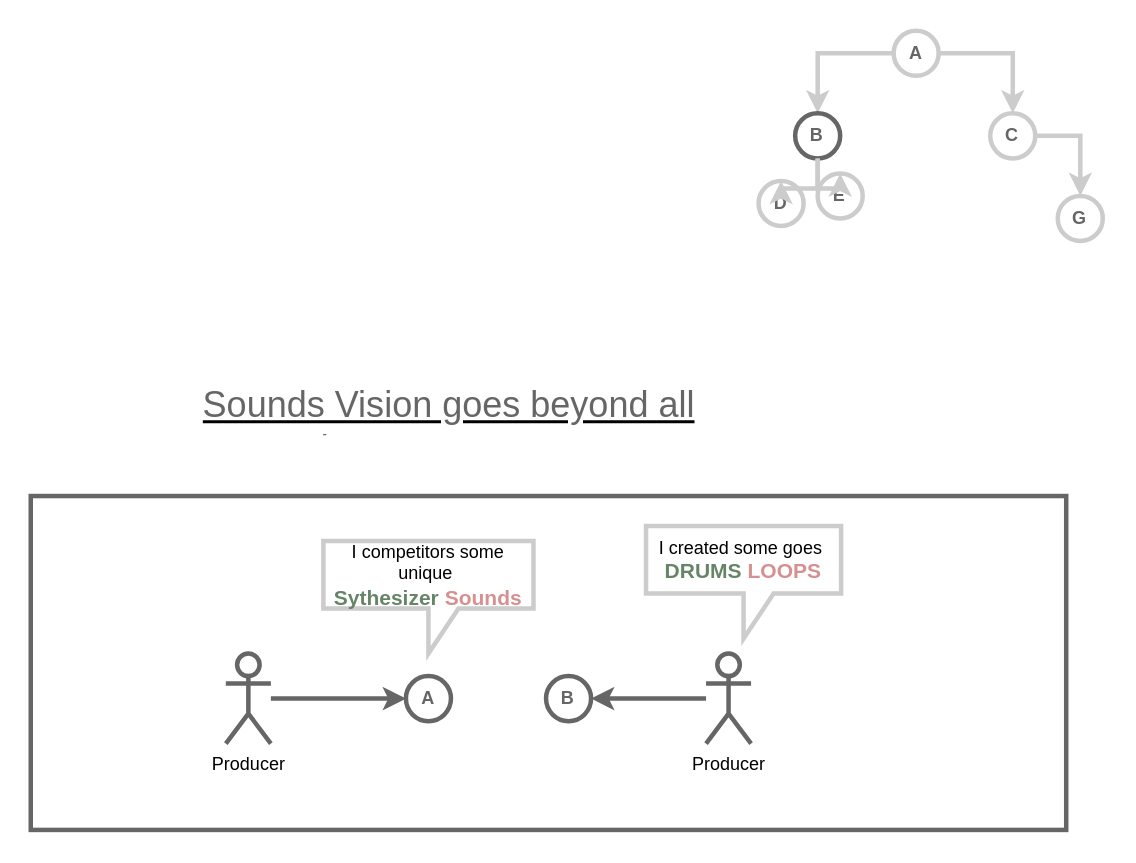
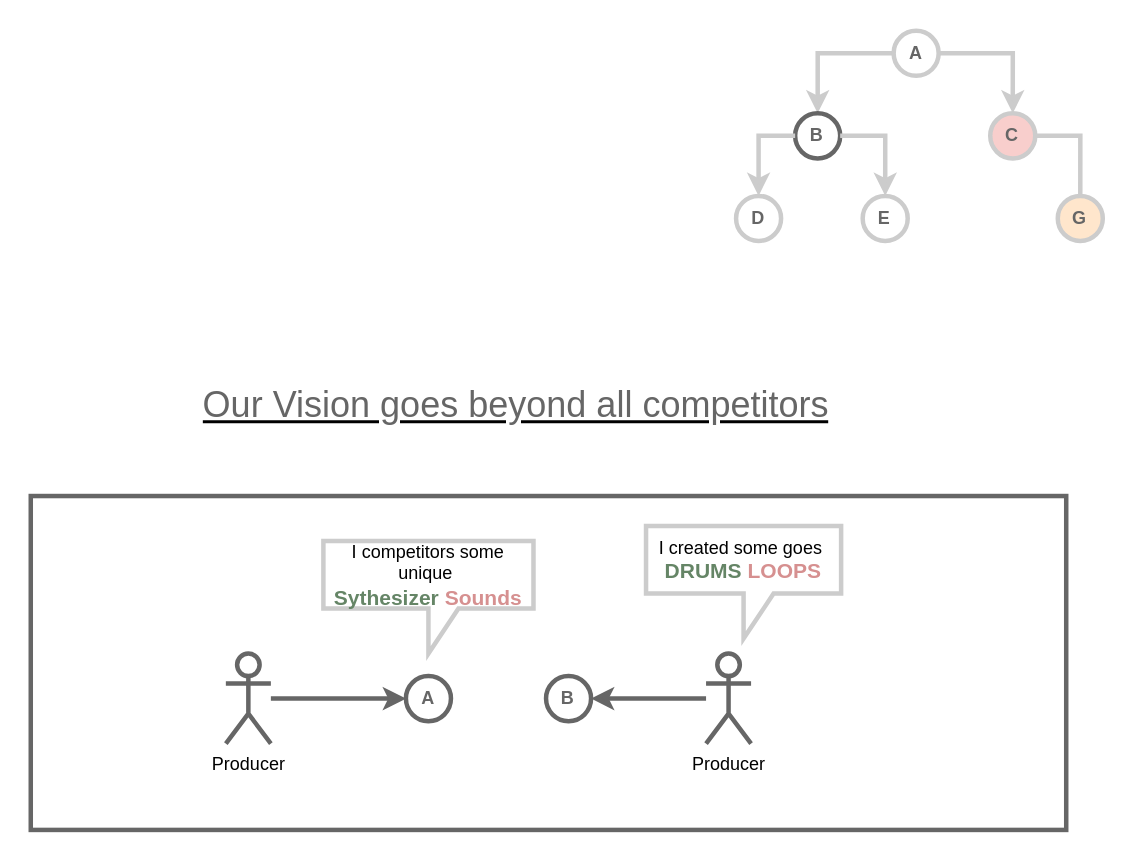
  <mxCell id="0" />
  <mxCell id="1" parent="0" />
  <mxCell id="2" value="" style="rounded=0;whiteSpace=wrap;html=1;strokeColor=#666666;strokeWidth=3;" vertex="1" parent="1"><mxGeometry x="20" y="330" width="690" height="222.5" as="geometry" /></mxCell>
  <mxCell id="3" style="edgeStyle=orthogonalEdgeStyle;rounded=0;orthogonalLoop=1;jettySize=auto;html=1;entryX=0.5;entryY=0;entryDx=0;entryDy=0;strokeWidth=3;strokeColor=#CCCCCC;" edge="1" parent="1" source="5" target="7"><mxGeometry relative="1" as="geometry" /></mxCell>
  <mxCell id="4" style="edgeStyle=orthogonalEdgeStyle;rounded=0;orthogonalLoop=1;jettySize=auto;html=1;entryX=0.5;entryY=0;entryDx=0;entryDy=0;strokeWidth=3;strokeColor=#CCCCCC;" edge="1" parent="1" source="5" target="12"><mxGeometry relative="1" as="geometry" /></mxCell>
  <mxCell id="5" value="&lt;font color=&quot;#666666&quot;&gt;&lt;b&gt;A&lt;/b&gt;&lt;/font&gt;" style="ellipse;whiteSpace=wrap;html=1;aspect=fixed;strokeWidth=3;strokeColor=#CCCCCC;" vertex="1" parent="1"><mxGeometry x="595" y="20" width="30" height="30" as="geometry" /></mxCell>
  <mxCell id="6" value="" style="group" vertex="1" connectable="0" parent="1"><mxGeometry x="490" y="75" width="114.37" height="85" as="geometry" /></mxCell>
  <mxCell id="7" value="&lt;font color=&quot;#666666&quot;&gt;&lt;b&gt;B&lt;/b&gt;&lt;/font&gt;" style="ellipse;whiteSpace=wrap;html=1;aspect=fixed;strokeWidth=3;strokeColor=#666666;" vertex="1" parent="6"><mxGeometry x="39.37" width="30" height="30" as="geometry" /></mxCell>
- <mxCell id="8" value="&lt;font color=&quot;#666666&quot;&gt;&lt;b&gt;E&lt;/b&gt;&lt;/font&gt;" style="ellipse;whiteSpace=wrap;html=1;aspect=fixed;strokeWidth=3;strokeColor=#CCCCCC;" vertex="1" parent="6"><mxGeometry x="54.37" y="40" width="30" height="30" as="geometry" /></mxCell>
+ <mxCell id="8" value="&lt;font color=&quot;#666666&quot;&gt;&lt;b&gt;E&lt;/b&gt;&lt;/font&gt;" style="ellipse;whiteSpace=wrap;html=1;aspect=fixed;strokeWidth=3;strokeColor=#CCCCCC;" vertex="1" parent="6"><mxGeometry x="84.37" y="55" width="30" height="30" as="geometry" /></mxCell>
  <mxCell id="9" style="edgeStyle=orthogonalEdgeStyle;rounded=0;orthogonalLoop=1;jettySize=auto;html=1;entryX=0.5;entryY=0;entryDx=0;entryDy=0;strokeWidth=3;strokeColor=#CCCCCC;" edge="1" parent="6" source="7" target="8"><mxGeometry relative="1" as="geometry" /></mxCell>
- <mxCell id="10" value="&lt;font color=&quot;#666666&quot; size=&quot;1&quot;&gt;&lt;b style=&quot;font-size: 12px&quot;&gt;D&lt;/b&gt;&lt;/font&gt;" style="ellipse;whiteSpace=wrap;html=1;aspect=fixed;strokeWidth=3;strokeColor=#CCCCCC;" vertex="1" parent="6"><mxGeometry x="15" y="45" width="30" height="30" as="geometry" /></mxCell>
+ <mxCell id="10" value="&lt;font color=&quot;#666666&quot; size=&quot;1&quot;&gt;&lt;b style=&quot;font-size: 12px&quot;&gt;D&lt;/b&gt;&lt;/font&gt;" style="ellipse;whiteSpace=wrap;html=1;aspect=fixed;strokeWidth=3;strokeColor=#CCCCCC;" vertex="1" parent="6"><mxGeometry y="55" width="30" height="30" as="geometry" /></mxCell>
  <mxCell id="11" style="edgeStyle=orthogonalEdgeStyle;rounded=0;orthogonalLoop=1;jettySize=auto;html=1;entryX=0.5;entryY=0;entryDx=0;entryDy=0;strokeWidth=3;strokeColor=#CCCCCC;" edge="1" parent="6" source="7" target="10"><mxGeometry relative="1" as="geometry" /></mxCell>
- <mxCell id="12" value="&lt;font color=&quot;#666666&quot;&gt;&lt;b&gt;C&lt;/b&gt;&lt;/font&gt;" style="ellipse;whiteSpace=wrap;html=1;aspect=fixed;strokeWidth=3;strokeColor=#CCCCCC;" vertex="1" parent="1"><mxGeometry x="659.37" y="75" width="30" height="30" as="geometry" /></mxCell>
- <mxCell id="13" value="&lt;font color=&quot;#666666&quot;&gt;&lt;b&gt;G&lt;/b&gt;&lt;/font&gt;" style="ellipse;whiteSpace=wrap;html=1;aspect=fixed;strokeWidth=3;strokeColor=#CCCCCC;" vertex="1" parent="1"><mxGeometry x="704.37" y="130" width="30" height="30" as="geometry" /></mxCell>
- <mxCell id="14" style="edgeStyle=orthogonalEdgeStyle;rounded=0;orthogonalLoop=1;jettySize=auto;html=1;entryX=0.5;entryY=0;entryDx=0;entryDy=0;strokeWidth=3;strokeColor=#CCCCCC;" edge="1" parent="1" source="12" target="13"><mxGeometry relative="1" as="geometry" /></mxCell>
+ <mxCell id="12" value="&lt;font color=&quot;#666666&quot;&gt;&lt;b&gt;C&lt;/b&gt;&lt;/font&gt;" style="ellipse;whiteSpace=wrap;html=1;aspect=fixed;strokeWidth=3;strokeColor=#CCCCCC;fillColor=#f8cecc;" vertex="1" parent="1"><mxGeometry x="659.37" y="75" width="30" height="30" as="geometry" /></mxCell>
+ <mxCell id="13" value="&lt;font color=&quot;#666666&quot;&gt;&lt;b&gt;G&lt;/b&gt;&lt;/font&gt;" style="ellipse;whiteSpace=wrap;html=1;aspect=fixed;strokeWidth=3;strokeColor=#CCCCCC;fillColor=#ffe6cc;" vertex="1" parent="1"><mxGeometry x="704.37" y="130" width="30" height="30" as="geometry" /></mxCell>
+ <mxCell id="14" style="edgeStyle=orthogonalEdgeStyle;rounded=0;orthogonalLoop=1;jettySize=auto;html=1;entryX=0.5;entryY=0;entryDx=0;entryDy=0;strokeWidth=3;strokeColor=#CCCCCC;endArrow=none;" edge="1" parent="1" source="12" target="13"><mxGeometry relative="1" as="geometry" /></mxCell>
  <mxCell id="15" value="&lt;font color=&quot;#666666&quot;&gt;&lt;b&gt;A&lt;/b&gt;&lt;/font&gt;" style="ellipse;whiteSpace=wrap;html=1;aspect=fixed;strokeWidth=3;strokeColor=#666666;" vertex="1" parent="1"><mxGeometry x="270" y="450" width="30" height="30" as="geometry" /></mxCell>
  <mxCell id="16" value="&lt;font color=&quot;#666666&quot;&gt;&lt;b&gt;B&lt;/b&gt;&lt;/font&gt;" style="ellipse;whiteSpace=wrap;html=1;aspect=fixed;strokeWidth=3;strokeColor=#666666;" vertex="1" parent="1"><mxGeometry x="363.37" y="450" width="30" height="30" as="geometry" /></mxCell>
- <mxCell id="17" value="&lt;h1&gt;&lt;span style=&quot;font-weight: normal&quot;&gt;&lt;u&gt;&lt;font color=&quot;#666666&quot;&gt;Sounds Vision goes beyond all competitors&lt;/font&gt;&lt;/u&gt;&lt;/span&gt;&lt;/h1&gt;" style="text;html=1;strokeColor=none;fillColor=none;spacing=5;spacingTop=-20;whiteSpace=wrap;overflow=hidden;rounded=0;" vertex="1" parent="1"><mxGeometry x="130" y="250" width="430" height="40" as="geometry" /></mxCell>
+ <mxCell id="17" value="&lt;h1&gt;&lt;span style=&quot;font-weight: normal&quot;&gt;&lt;u&gt;&lt;font color=&quot;#666666&quot;&gt;Our Vision goes beyond all competitors&lt;/font&gt;&lt;/u&gt;&lt;/span&gt;&lt;/h1&gt;" style="text;html=1;strokeColor=none;fillColor=none;spacing=5;spacingTop=-20;whiteSpace=wrap;overflow=hidden;rounded=0;" vertex="1" parent="1"><mxGeometry x="130" y="250" width="430" height="40" as="geometry" /></mxCell>
  <mxCell id="18" value="I created some goes&amp;nbsp;&lt;br&gt;&lt;b&gt;&lt;font style=&quot;font-size: 14px&quot;&gt;&lt;font color=&quot;#658566&quot;&gt;DRUMS&lt;/font&gt; &lt;font color=&quot;#d69090&quot;&gt;LOOPS&lt;/font&gt;&lt;/font&gt;&lt;/b&gt;" style="shape=callout;whiteSpace=wrap;html=1;perimeter=calloutPerimeter;strokeColor=#CCCCCC;strokeWidth=3;" vertex="1" parent="1"><mxGeometry x="430" y="350" width="130" height="75" as="geometry" /></mxCell>
  <mxCell id="19" value="" style="edgeStyle=orthogonalEdgeStyle;rounded=0;orthogonalLoop=1;jettySize=auto;html=1;strokeWidth=3;strokeColor=#666666;" edge="1" parent="1" source="20" target="16"><mxGeometry relative="1" as="geometry" /></mxCell>
  <mxCell id="20" value="Producer" style="shape=umlActor;verticalLabelPosition=bottom;verticalAlign=top;html=1;outlineConnect=0;strokeColor=#666666;strokeWidth=3;" vertex="1" parent="1"><mxGeometry x="470" y="435" width="30" height="60" as="geometry" /></mxCell>
  <mxCell id="21" value="" style="edgeStyle=orthogonalEdgeStyle;rounded=0;orthogonalLoop=1;jettySize=auto;html=1;strokeWidth=3;strokeColor=#666666;" edge="1" parent="1" source="22" target="15"><mxGeometry relative="1" as="geometry" /></mxCell>
  <mxCell id="22" value="Producer" style="shape=umlActor;verticalLabelPosition=bottom;verticalAlign=top;html=1;outlineConnect=0;strokeColor=#666666;strokeWidth=3;" vertex="1" parent="1"><mxGeometry x="150" y="435" width="30" height="60" as="geometry" /></mxCell>
  <mxCell id="23" value="I competitors some unique&amp;nbsp;&lt;br&gt;&lt;b&gt;&lt;font style=&quot;font-size: 14px&quot;&gt;&lt;font color=&quot;#658566&quot;&gt;Sythesizer&lt;/font&gt;&amp;nbsp;&lt;font color=&quot;#d69090&quot;&gt;Sounds&lt;/font&gt;&lt;/font&gt;&lt;/b&gt;" style="shape=callout;whiteSpace=wrap;html=1;perimeter=calloutPerimeter;strokeColor=#CCCCCC;strokeWidth=3;" vertex="1" parent="1"><mxGeometry x="215" y="360" width="140" height="75" as="geometry" /></mxCell>
